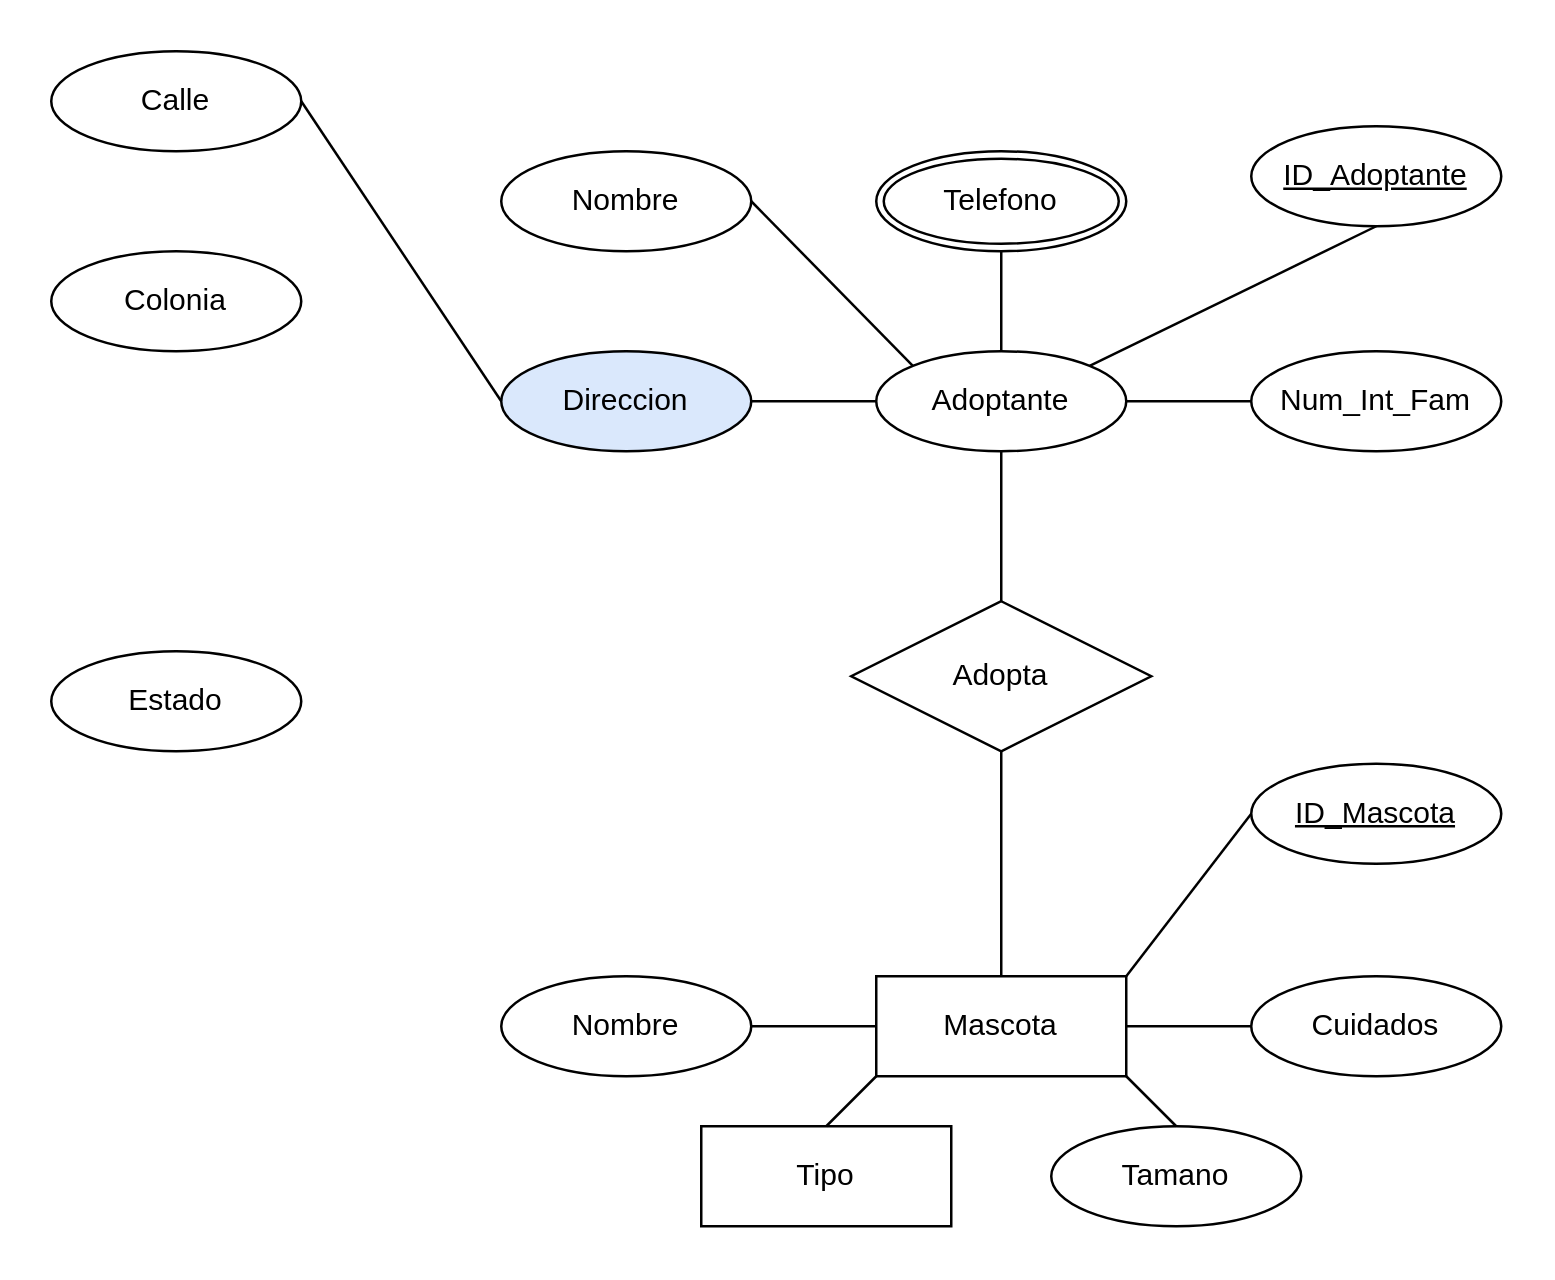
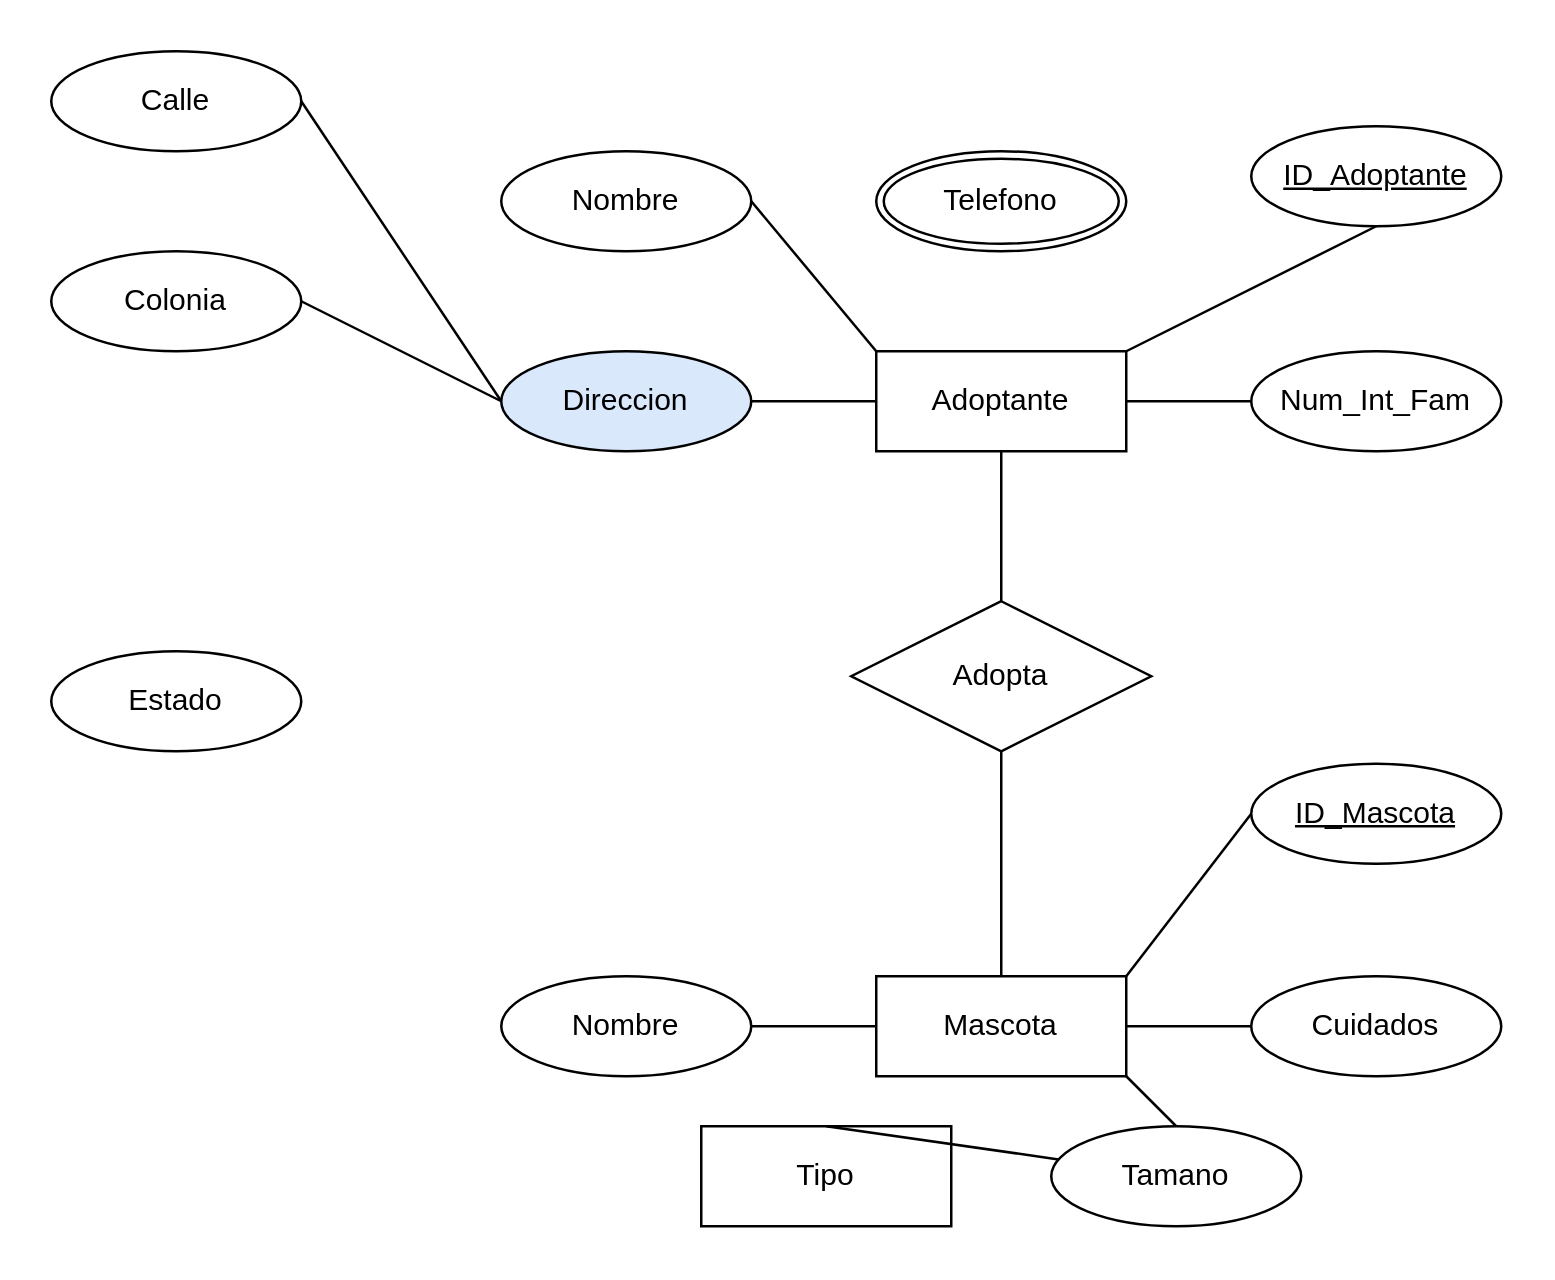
  <mxCell id="0" />
  <mxCell id="1" parent="0" />
- <mxCell id="2" value="Adoptante" style="ellipse;whiteSpace=wrap;html=1;align=center;" vertex="1" parent="1"><mxGeometry x="350" y="140" width="100" height="40" as="geometry" /></mxCell>
+ <mxCell id="2" value="Adoptante" style="whiteSpace=wrap;html=1;align=center;" vertex="1" parent="1"><mxGeometry x="350" y="140" width="100" height="40" as="geometry" /></mxCell>
  <mxCell id="3" value="Direccion" style="ellipse;whiteSpace=wrap;html=1;align=center;fillColor=#dae8fc;" vertex="1" parent="1"><mxGeometry x="200" y="140" width="100" height="40" as="geometry" /></mxCell>
  <mxCell id="4" value="Calle" style="ellipse;whiteSpace=wrap;html=1;align=center;" vertex="1" parent="1"><mxGeometry x="20" y="20" width="100" height="40" as="geometry" /></mxCell>
  <mxCell id="5" value="Colonia" style="ellipse;whiteSpace=wrap;html=1;align=center;" vertex="1" parent="1"><mxGeometry x="20" y="100" width="100" height="40" as="geometry" /></mxCell>
  <mxCell id="6" value="Estado" style="ellipse;whiteSpace=wrap;html=1;align=center;" vertex="1" parent="1"><mxGeometry x="20" y="260" width="100" height="40" as="geometry" /></mxCell>
  <mxCell id="7" value="Nombre" style="ellipse;whiteSpace=wrap;html=1;align=center;" vertex="1" parent="1"><mxGeometry x="200" y="60" width="100" height="40" as="geometry" /></mxCell>
  <mxCell id="8" value="Telefono" style="ellipse;shape=doubleEllipse;margin=3;whiteSpace=wrap;html=1;align=center;" vertex="1" parent="1"><mxGeometry x="350" y="60" width="100" height="40" as="geometry" /></mxCell>
  <mxCell id="9" value="ID_Adoptante" style="ellipse;whiteSpace=wrap;html=1;align=center;fontStyle=4;" vertex="1" parent="1"><mxGeometry x="500" y="50" width="100" height="40" as="geometry" /></mxCell>
  <mxCell id="10" value="Num_Int_Fam" style="ellipse;whiteSpace=wrap;html=1;align=center;" vertex="1" parent="1"><mxGeometry x="500" y="140" width="100" height="40" as="geometry" /></mxCell>
  <mxCell id="11" value="Mascota" style="whiteSpace=wrap;html=1;align=center;" vertex="1" parent="1"><mxGeometry x="350" y="390" width="100" height="40" as="geometry" /></mxCell>
  <mxCell id="12" value="Cuidados" style="ellipse;whiteSpace=wrap;html=1;align=center;" vertex="1" parent="1"><mxGeometry x="500" y="390" width="100" height="40" as="geometry" /></mxCell>
  <mxCell id="13" value="Nombre" style="ellipse;whiteSpace=wrap;html=1;align=center;" vertex="1" parent="1"><mxGeometry x="200" y="390" width="100" height="40" as="geometry" /></mxCell>
  <mxCell id="14" value="Tipo" style="whiteSpace=wrap;html=1;align=center;rounded=0;" vertex="1" parent="1"><mxGeometry x="280" y="450" width="100" height="40" as="geometry" /></mxCell>
  <mxCell id="15" value="Tamano" style="ellipse;whiteSpace=wrap;html=1;align=center;" vertex="1" parent="1"><mxGeometry x="420" y="450" width="100" height="40" as="geometry" /></mxCell>
  <mxCell id="16" value="ID_Mascota" style="ellipse;whiteSpace=wrap;html=1;align=center;fontStyle=4;" vertex="1" parent="1"><mxGeometry x="500" y="305" width="100" height="40" as="geometry" /></mxCell>
  <mxCell id="17" value="Adopta" style="shape=rhombus;perimeter=rhombusPerimeter;whiteSpace=wrap;html=1;align=center;" vertex="1" parent="1"><mxGeometry x="340" y="240" width="120" height="60" as="geometry" /></mxCell>
  <mxCell id="18" value="" style="endArrow=none;html=1;rounded=0;exitX=0.5;exitY=1;exitDx=0;exitDy=0;" edge="1" parent="1" source="2"><mxGeometry relative="1" as="geometry"><mxPoint x="240" y="240" as="sourcePoint" /><mxPoint x="400" y="240" as="targetPoint" /></mxGeometry></mxCell>
  <mxCell id="19" value="" style="endArrow=none;html=1;rounded=0;exitX=0.5;exitY=1;exitDx=0;exitDy=0;entryX=0.5;entryY=0;entryDx=0;entryDy=0;" edge="1" parent="1" source="17" target="11"><mxGeometry relative="1" as="geometry"><mxPoint x="300" y="390" as="sourcePoint" /><mxPoint x="460" y="390" as="targetPoint" /></mxGeometry></mxCell>
  <mxCell id="20" value="" style="endArrow=none;html=1;rounded=0;entryX=0;entryY=0.5;entryDx=0;entryDy=0;exitX=1;exitY=0;exitDx=0;exitDy=0;" edge="1" parent="1" source="11" target="16"><mxGeometry relative="1" as="geometry"><mxPoint x="300" y="390" as="sourcePoint" /><mxPoint x="460" y="390" as="targetPoint" /></mxGeometry></mxCell>
  <mxCell id="21" value="" style="endArrow=none;html=1;rounded=0;exitX=1;exitY=0.5;exitDx=0;exitDy=0;entryX=0;entryY=0.5;entryDx=0;entryDy=0;" edge="1" parent="1" source="13" target="11"><mxGeometry relative="1" as="geometry"><mxPoint x="300" y="390" as="sourcePoint" /><mxPoint x="460" y="390" as="targetPoint" /></mxGeometry></mxCell>
- <mxCell id="22" value="" style="endArrow=none;html=1;rounded=0;exitX=0.5;exitY=0;exitDx=0;exitDy=0;entryX=0;entryY=1;entryDx=0;entryDy=0;" edge="1" parent="1" source="14" target="11"><mxGeometry relative="1" as="geometry"><mxPoint x="300" y="390" as="sourcePoint" /><mxPoint x="460" y="390" as="targetPoint" /></mxGeometry></mxCell>
+ <mxCell id="22" value="" style="endArrow=none;html=1;rounded=0;exitX=0.5;exitY=0;exitDx=0;exitDy=0;" edge="1" parent="1" source="14" target="15"><mxGeometry relative="1" as="geometry"><mxPoint x="300" y="390" as="sourcePoint" /><mxPoint x="460" y="390" as="targetPoint" /></mxGeometry></mxCell>
  <mxCell id="23" value="" style="endArrow=none;html=1;rounded=0;entryX=0.5;entryY=0;entryDx=0;entryDy=0;exitX=1;exitY=1;exitDx=0;exitDy=0;" edge="1" parent="1" source="11" target="15"><mxGeometry relative="1" as="geometry"><mxPoint x="300" y="390" as="sourcePoint" /><mxPoint x="460" y="390" as="targetPoint" /></mxGeometry></mxCell>
  <mxCell id="24" value="" style="endArrow=none;html=1;rounded=0;entryX=0;entryY=0.5;entryDx=0;entryDy=0;exitX=1;exitY=0.5;exitDx=0;exitDy=0;" edge="1" parent="1" source="11" target="12"><mxGeometry relative="1" as="geometry"><mxPoint x="300" y="390" as="sourcePoint" /><mxPoint x="460" y="390" as="targetPoint" /></mxGeometry></mxCell>
  <mxCell id="25" value="" style="endArrow=none;html=1;rounded=0;exitX=1;exitY=0.5;exitDx=0;exitDy=0;entryX=0;entryY=0;entryDx=0;entryDy=0;" edge="1" parent="1" source="7" target="2"><mxGeometry relative="1" as="geometry"><mxPoint x="300" y="390" as="sourcePoint" /><mxPoint x="460" y="390" as="targetPoint" /></mxGeometry></mxCell>
  <mxCell id="26" value="" style="endArrow=none;html=1;rounded=0;exitX=1;exitY=0.5;exitDx=0;exitDy=0;entryX=0;entryY=0.5;entryDx=0;entryDy=0;" edge="1" parent="1" source="3" target="2"><mxGeometry relative="1" as="geometry"><mxPoint x="300" y="390" as="sourcePoint" /><mxPoint x="460" y="390" as="targetPoint" /></mxGeometry></mxCell>
- <mxCell id="27" value="" style="endArrow=none;html=1;rounded=0;exitX=0.5;exitY=1;exitDx=0;exitDy=0;entryX=0.5;entryY=0;entryDx=0;entryDy=0;" edge="1" parent="1" source="8" target="2"><mxGeometry relative="1" as="geometry"><mxPoint x="300" y="390" as="sourcePoint" /><mxPoint x="460" y="390" as="targetPoint" /></mxGeometry></mxCell>
  <mxCell id="28" value="" style="endArrow=none;html=1;rounded=0;entryX=0;entryY=0.5;entryDx=0;entryDy=0;exitX=1;exitY=0.5;exitDx=0;exitDy=0;" edge="1" parent="1" source="2" target="10"><mxGeometry relative="1" as="geometry"><mxPoint x="300" y="390" as="sourcePoint" /><mxPoint x="460" y="390" as="targetPoint" /></mxGeometry></mxCell>
  <mxCell id="29" value="" style="endArrow=none;html=1;rounded=0;entryX=0.5;entryY=1;entryDx=0;entryDy=0;exitX=1;exitY=0;exitDx=0;exitDy=0;" edge="1" parent="1" source="2" target="9"><mxGeometry relative="1" as="geometry"><mxPoint x="300" y="390" as="sourcePoint" /><mxPoint x="460" y="390" as="targetPoint" /></mxGeometry></mxCell>
  <mxCell id="30" value="" style="endArrow=none;html=1;rounded=0;exitX=1;exitY=0.5;exitDx=0;exitDy=0;entryX=0;entryY=0.5;entryDx=0;entryDy=0;" edge="1" parent="1" source="4" target="3"><mxGeometry relative="1" as="geometry"><mxPoint x="300" y="390" as="sourcePoint" /><mxPoint x="460" y="390" as="targetPoint" /></mxGeometry></mxCell>
+ <mxCell id="31" value="" style="endArrow=none;html=1;rounded=0;exitX=1;exitY=0.5;exitDx=0;exitDy=0;entryX=0;entryY=0.5;entryDx=0;entryDy=0;" edge="1" parent="1" source="5" target="3"><mxGeometry relative="1" as="geometry"><mxPoint x="300" y="390" as="sourcePoint" /><mxPoint x="460" y="390" as="targetPoint" /></mxGeometry></mxCell>
